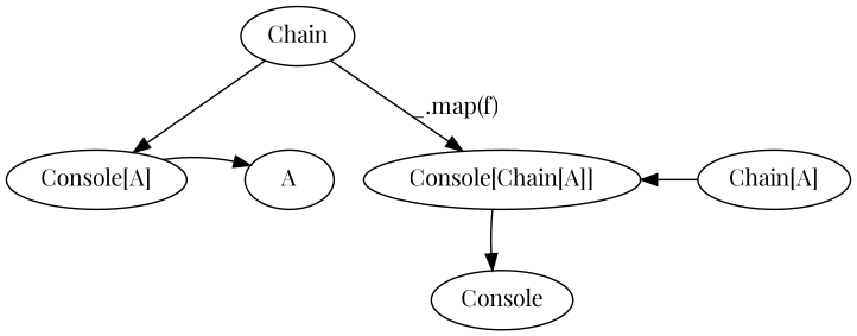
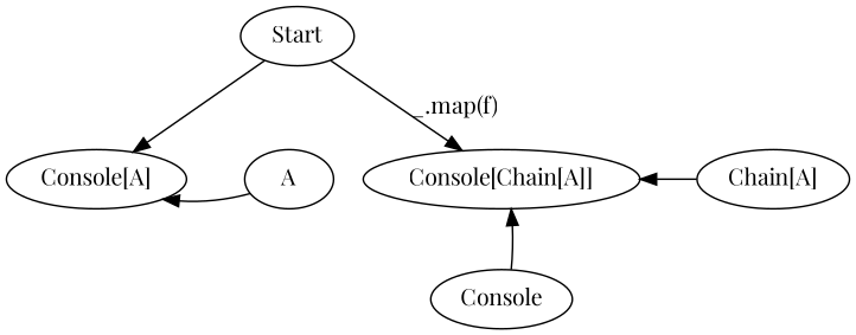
  digraph {
    fontname="Playfair Display"
    rankdir=TB
    node [fontname="Playfair Display"]
    edge [fontname="Playfair Display"]
    n1 [label="Console[A]"]
    A
    n3 [label="Chain[A]"]
    n4 [label="Console[Chain[A]]"]
    n5 [label=Console]
-   Start [label=Chain]
+   Start
    subgraph sub_1 {
      rank=same
      n1
      A
    }
    subgraph sub_2 {
      rank=same
      n3
      n4
    }
-   A -> n1 [dir=back]
+   n1 -> A [dir=back]
    n4 -> n3 [dir=back]
-   n4 -> n5
+   n5 -> n4
    Start -> n1
    Start -> n4 [label="_.map(f)"]
  }
